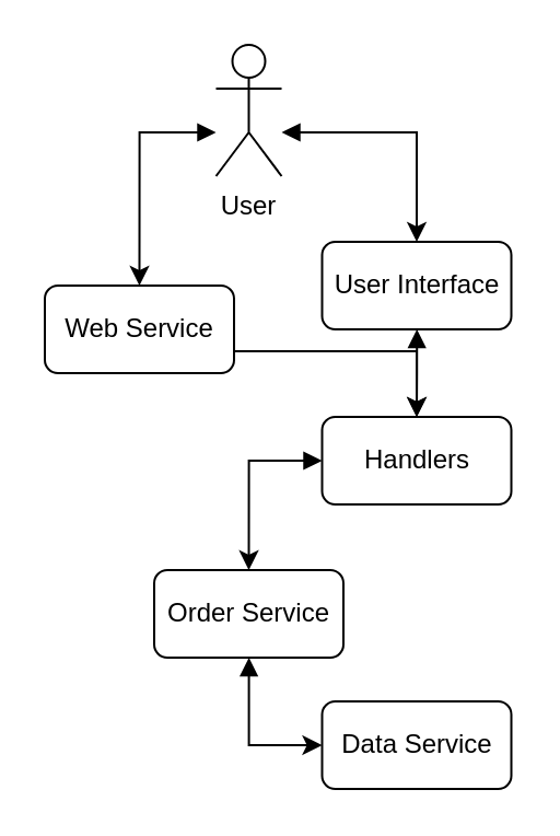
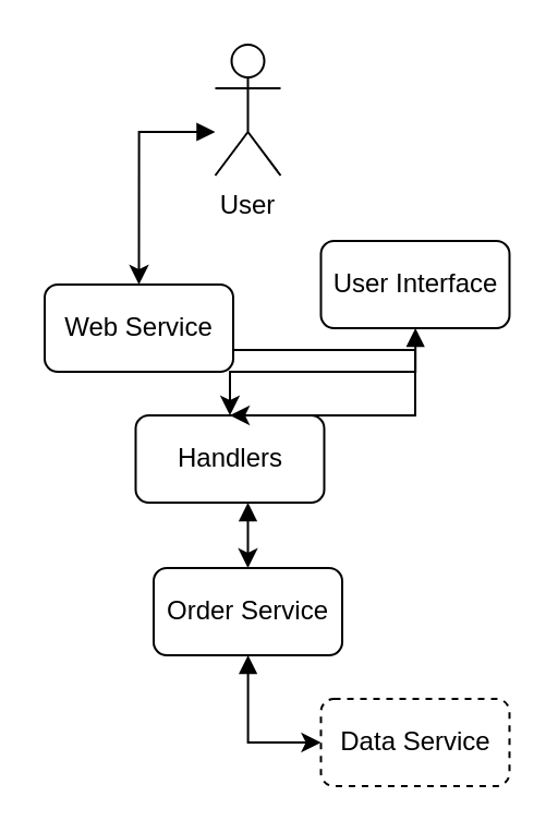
  <mxCell id="0" />
  <mxCell id="1" parent="0" />
  <mxCell id="2" style="edgeStyle=orthogonalEdgeStyle;rounded=0;orthogonalLoop=1;jettySize=auto;html=1;entryX=0.5;entryY=0;entryDx=0;entryDy=0;startArrow=block;startFill=1;" edge="1" parent="1" source="3" target="5"><mxGeometry relative="1" as="geometry"><Array as="points"><mxPoint x="113" y="210" /></Array></mxGeometry></mxCell>
- <mxCell id="3" value="Handlers" style="rounded=1;whiteSpace=wrap;html=1;" vertex="1" parent="1"><mxGeometry x="146.75" y="190" width="86.5" height="40" as="geometry" /></mxCell>
+ <mxCell id="3" value="Handlers" style="rounded=1;whiteSpace=wrap;html=1;" vertex="1" parent="1"><mxGeometry x="61.75" y="190" width="86.5" height="40" as="geometry" /></mxCell>
  <mxCell id="4" style="edgeStyle=orthogonalEdgeStyle;rounded=0;orthogonalLoop=1;jettySize=auto;html=1;entryX=0;entryY=0.5;entryDx=0;entryDy=0;startArrow=block;startFill=1;" edge="1" parent="1" source="5" target="6"><mxGeometry relative="1" as="geometry" /></mxCell>
  <mxCell id="5" value="Order Service" style="rounded=1;whiteSpace=wrap;html=1;" vertex="1" parent="1"><mxGeometry x="70" y="260" width="86.5" height="40" as="geometry" /></mxCell>
- <mxCell id="6" value="Data Service" style="rounded=1;whiteSpace=wrap;html=1;" vertex="1" parent="1"><mxGeometry x="146.75" y="320" width="86.5" height="40" as="geometry" /></mxCell>
+ <mxCell id="6" value="Data Service" style="rounded=1;whiteSpace=wrap;html=1;dashed=1;" vertex="1" parent="1"><mxGeometry x="146.75" y="320" width="86.5" height="40" as="geometry" /></mxCell>
  <mxCell id="7" style="edgeStyle=orthogonalEdgeStyle;rounded=0;orthogonalLoop=1;jettySize=auto;html=1;entryX=0.5;entryY=0;entryDx=0;entryDy=0;startArrow=block;startFill=1;" edge="1" parent="1" source="8" target="3"><mxGeometry relative="1" as="geometry" /></mxCell>
  <mxCell id="8" value="User Interface" style="rounded=1;whiteSpace=wrap;html=1;" vertex="1" parent="1"><mxGeometry x="146.75" y="110" width="86.5" height="40" as="geometry" /></mxCell>
  <mxCell id="9" style="edgeStyle=orthogonalEdgeStyle;rounded=0;orthogonalLoop=1;jettySize=auto;html=1;entryX=0.5;entryY=0;entryDx=0;entryDy=0;startArrow=none;startFill=0;" edge="1" parent="1" source="10" target="3"><mxGeometry relative="1" as="geometry"><Array as="points"><mxPoint x="190" y="160" /></Array></mxGeometry></mxCell>
  <mxCell id="10" value="Web Service" style="rounded=1;whiteSpace=wrap;html=1;" vertex="1" parent="1"><mxGeometry x="20" y="130" width="86.5" height="40" as="geometry" /></mxCell>
- <mxCell id="11" style="edgeStyle=orthogonalEdgeStyle;rounded=0;orthogonalLoop=1;jettySize=auto;html=1;entryX=0.5;entryY=0;entryDx=0;entryDy=0;startArrow=block;startFill=1;" edge="1" parent="1" source="13" target="8"><mxGeometry relative="1" as="geometry"><Array as="points"><mxPoint x="190" y="60" /></Array></mxGeometry></mxCell>
  <mxCell id="12" style="edgeStyle=orthogonalEdgeStyle;rounded=0;orthogonalLoop=1;jettySize=auto;html=1;entryX=0.5;entryY=0;entryDx=0;entryDy=0;startArrow=block;startFill=1;" edge="1" parent="1" source="13" target="10"><mxGeometry relative="1" as="geometry"><Array as="points"><mxPoint x="63" y="60" /></Array></mxGeometry></mxCell>
  <mxCell id="13" value="User" style="shape=umlActor;verticalLabelPosition=bottom;verticalAlign=top;html=1;outlineConnect=0;" vertex="1" parent="1"><mxGeometry x="98.25" y="20" width="30" height="60" as="geometry" /></mxCell>
